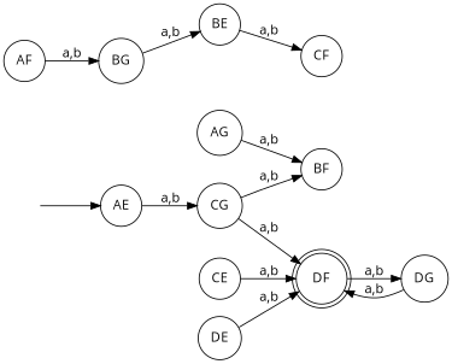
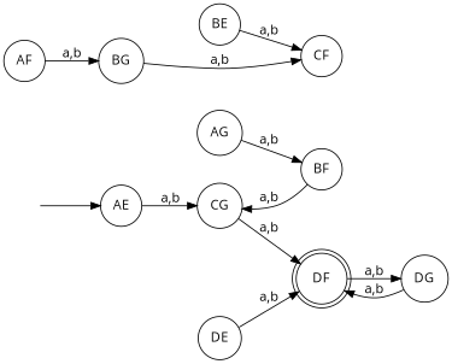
  digraph {
    fontname="Open Sans"
    rankdir=LR
    node [fontname="Open Sans" shape=circle]
    edge [fontname="Open Sans"]
    DF [shape=doublecircle]
    DG
    " " [color=white width=0]
    AE
    CG
    BF
    BE
    CF
-   CE
    DE
    AF
    BG
    AG
    DF -> DG [label="a,b"]
    DG -> DF [label="a,b"]
    " " -> AE
    AE -> CG [label="a,b"]
    CG -> DF [label="a,b"]
-   CG -> BF [label="a,b"]
+   BF -> CG [label="a,b"]
    BE -> CF [label="a,b"]
-   CE -> DF [label="a,b"]
    DE -> DF [label="a,b"]
    AF -> BG [label="a,b"]
-   BG -> BE [label="a,b"]
+   BG -> CF [label="a,b"]
    AG -> BF [label="a,b"]
  }
